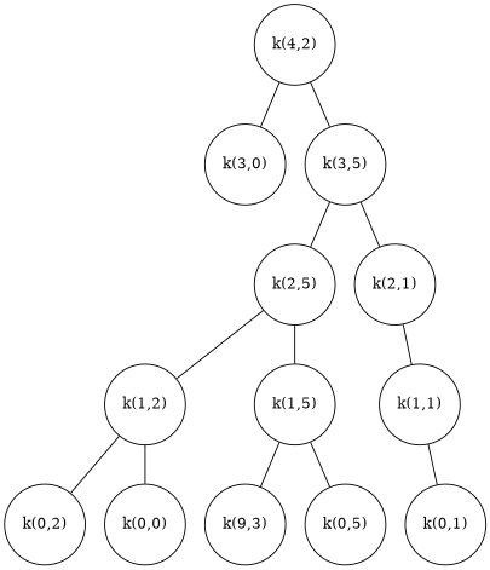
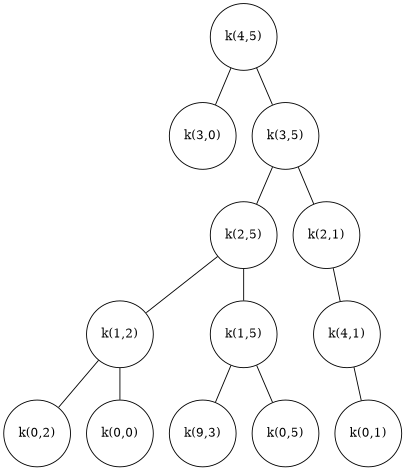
  graph {
    node [shape=circle]
    n1 [label="k(9,3)"]
    n2 [label="k(0,1)"]
    n3 [label="k(2,5)"]
    n4 [label="k(1,2)"]
    n5 [label="k(1,5)"]
    n6 [label="k(0,2)"]
    n7 [label="k(0,0)"]
    n8 [label="k(0,5)"]
-   n9 [label="k(4,2)"]
+   n9 [label="k(4,5)"]
    n10 [label="k(3,0)"]
    n11 [label="k(3,5)"]
    n12 [label="k(2,1)"]
-   n13 [label="k(1,1)"]
+   n13 [label="k(4,1)"]
    n3 -- n4
    n3 -- n5
    n4 -- n6
    n4 -- n7
    n5 -- n1
    n5 -- n8
    n9 -- n10
    n9 -- n11
    n11 -- n3
    n11 -- n12
    n12 -- n13
    n13 -- n2
  }
